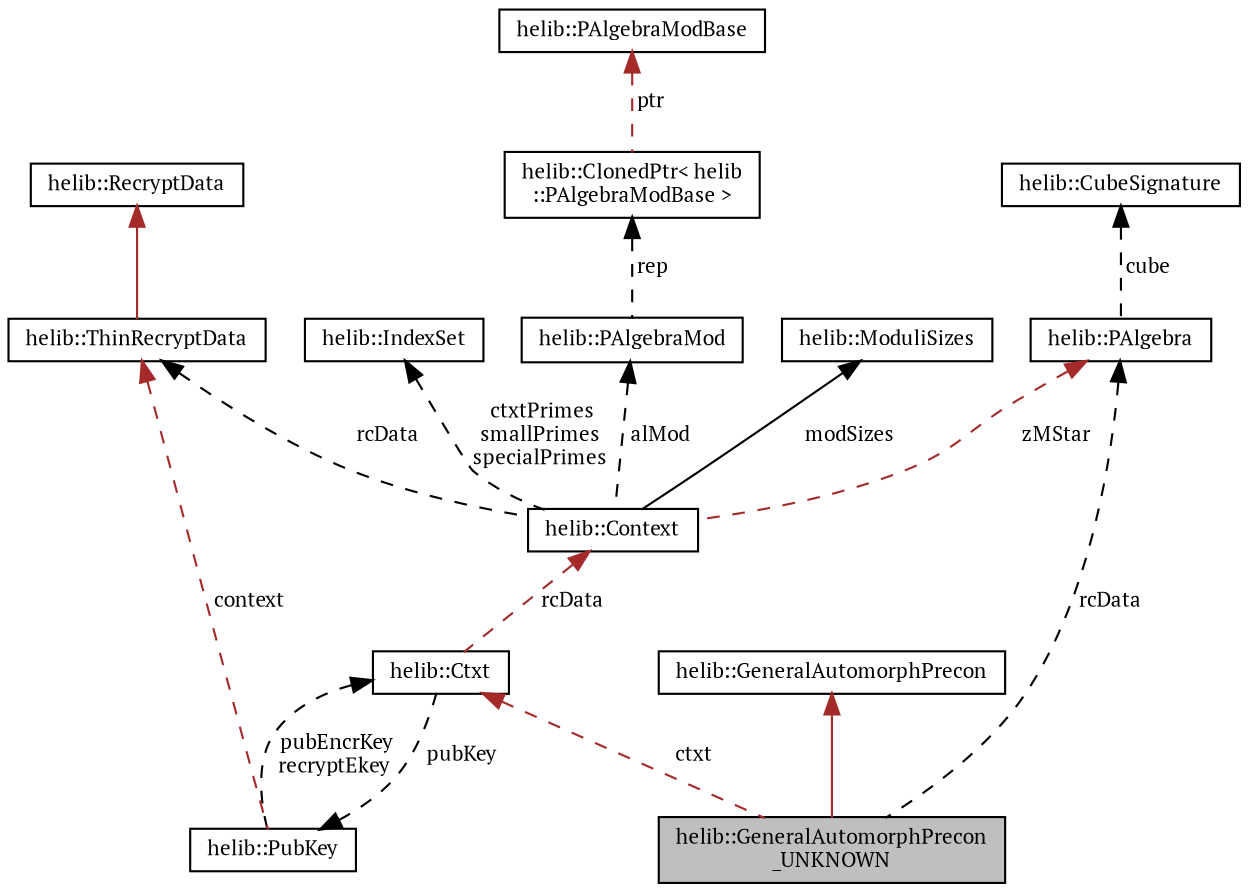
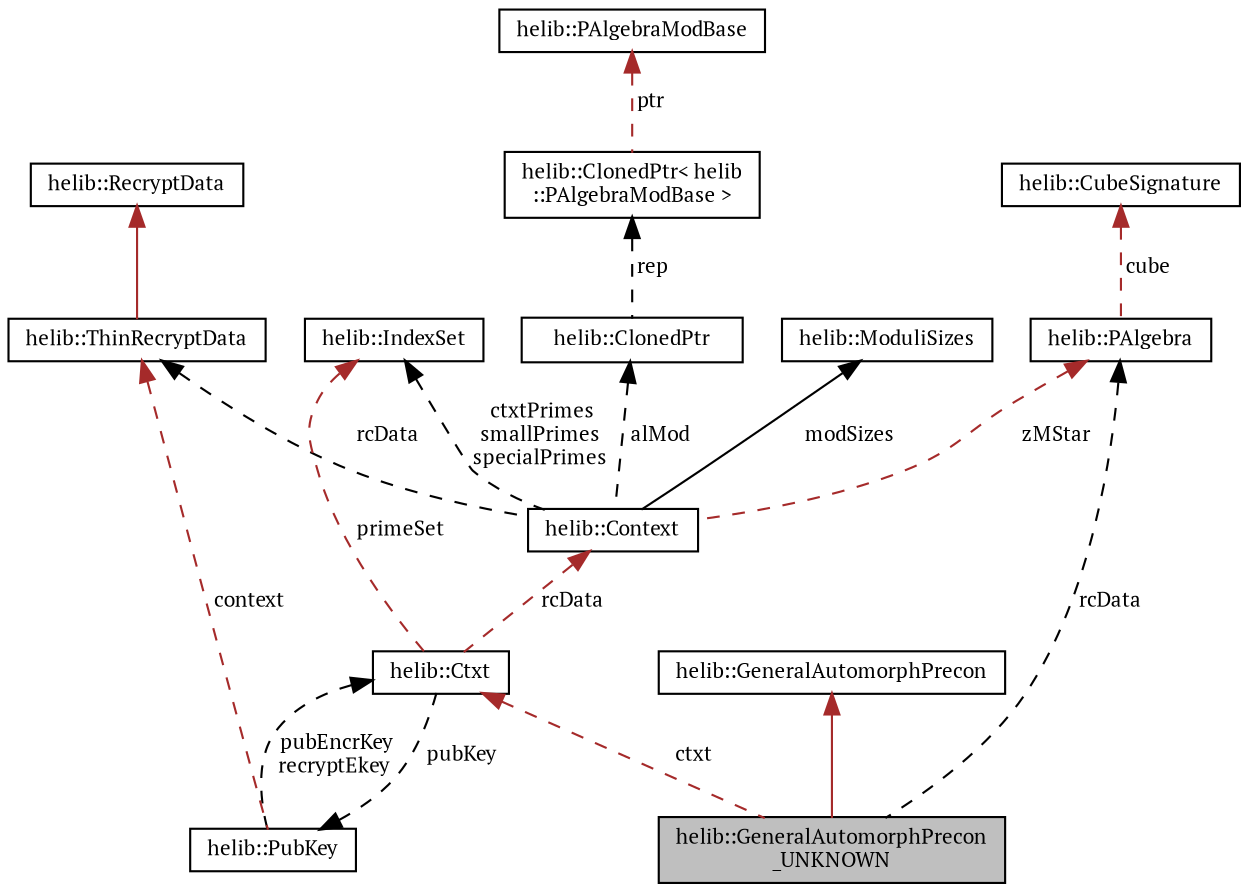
  digraph {
    fontname="PT Serif"
    node [color=black fillcolor=white fontname="PT Serif" fontsize=10 shape=record style=filled]
    edge [color=brown dir=back fontname="PT Serif" fontsize=10 labelfontname=FreeSans labelfontsize=10 style=dashed]
    n1 [fillcolor=grey75 fontcolor=black height=0.2 label="helib::GeneralAutomorphPrecon\l_UNKNOWN" width=0.4]
    n2 [height=0.2 label="helib::GeneralAutomorphPrecon" width=0.4]
    n3 [height=0.2 label="helib::Ctxt" width=0.4]
    n4 [height=0.2 label="helib::PubKey" width=0.4]
    n5 [height=0.2 label="helib::Context" width=0.4]
    n6 [height=0.2 label="helib::ModuliSizes" width=0.4]
    n7 [height=0.2 label="helib::ThinRecryptData" width=0.4]
    n8 [height=0.2 label="helib::RecryptData" width=0.4]
    n9 [height=0.2 label="helib::IndexSet" width=0.4]
    n10 [height=0.2 label="helib::PAlgebra" width=0.4]
    n11 [height=0.2 label="helib::CubeSignature" width=0.4]
-   n12 [height=0.2 label="helib::PAlgebraMod" width=0.4]
+   n12 [height=0.2 label="helib::ClonedPtr" width=0.4]
    n13 [height=0.2 label="helib::ClonedPtr\< helib\l::PAlgebraModBase \>" width=0.4]
    n14 [height=0.2 label="helib::PAlgebraModBase" width=0.4]
    n2 -> n1 [style=solid]
    n3 -> n1 [label=" ctxt"]
    n3 -> n4 [color=black label=" pubEncrKey\nrecryptEkey"]
    n4 -> n3 [color=black label=" pubKey"]
    n5 -> n3 [label=" rcData"]
    n6 -> n5 [color=black label=" modSizes" style=solid]
    n7 -> n4 [label=" context"]
    n7 -> n5 [color=black label=" rcData"]
    n8 -> n7 [style=solid]
+   n9 -> n3 [label=" primeSet"]
    n9 -> n5 [color=black label=" ctxtPrimes\nsmallPrimes\nspecialPrimes"]
    n10 -> n1 [color=black label=" rcData"]
    n10 -> n5 [label=" zMStar"]
-   n11 -> n10 [color=black label=" cube"]
+   n11 -> n10 [label=" cube"]
    n12 -> n5 [color=black label=" alMod"]
    n13 -> n12 [color=black label=" rep"]
    n14 -> n13 [label=" ptr"]
  }
